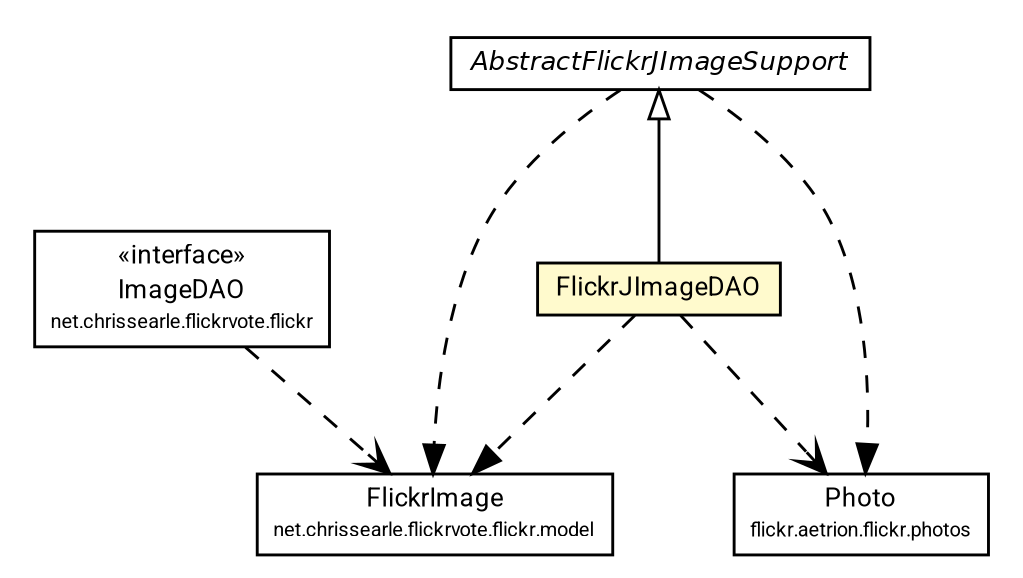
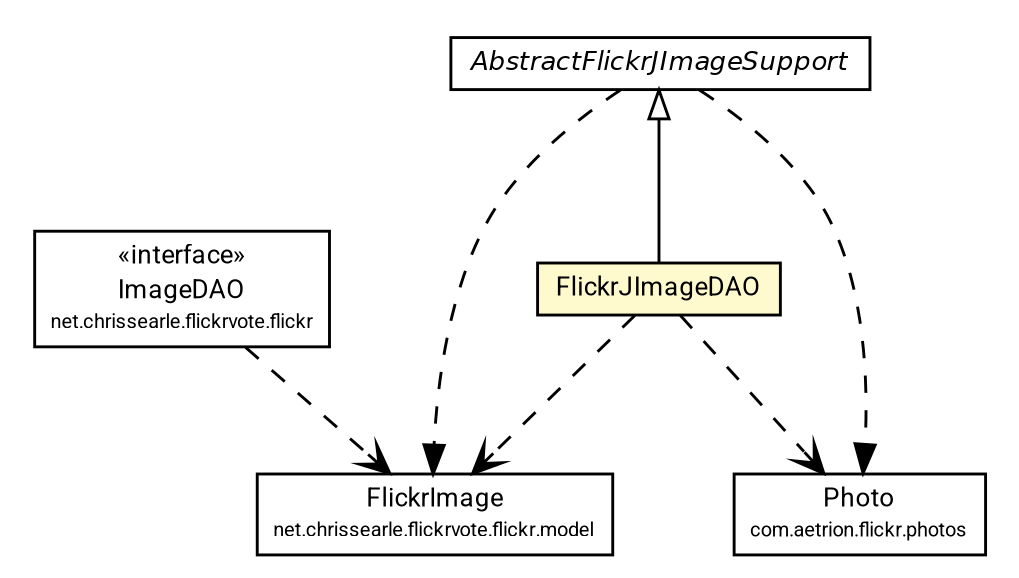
  digraph {
    fontname=Roboto
    node [fontcolor=black fontname=Roboto fontsize=9.0 shape=plaintext]
    edge [arrowhead=open color=black fontcolor=black fontname=Roboto fontsize=10.0 headport=p labelfontname=Helvetica labelfontsize=10 style=dashed tailport=p]
    n1 [label=<<table border="0" cellborder="1" cellspacing="0" cellpadding="2" port="p" href="../ImageDAO.html"> 		<tr><td><table border="0" cellspacing="0" cellpadding="1"> 			<tr><td> &laquo;interface&raquo; </td></tr> 			<tr><td> ImageDAO </td></tr> 			<tr><td><font point-size="7.0"> net.chrissearle.flickrvote.flickr </font></td></tr> 		</table></td></tr> 		</table>>]
    n2 [label=<<table border="0" cellborder="1" cellspacing="0" cellpadding="2" port="p" href="../model/FlickrImage.html"> 		<tr><td><table border="0" cellspacing="0" cellpadding="1"> 			<tr><td> FlickrImage </td></tr> 			<tr><td><font point-size="7.0"> net.chrissearle.flickrvote.flickr.model </font></td></tr> 		</table></td></tr> 		</table>>]
    n3 [label=<<table border="0" cellborder="1" cellspacing="0" cellpadding="2" port="p" bgcolor="lemonChiffon" href="./FlickrJImageDAO.html"> 		<tr><td><table border="0" cellspacing="0" cellpadding="1"> 			<tr><td> FlickrJImageDAO </td></tr> 		</table></td></tr> 		</table>>]
-   n4 [label=<<table border="0" cellborder="1" cellspacing="0" cellpadding="2" port="p"> 		<tr><td><table border="0" cellspacing="0" cellpadding="1"> 			<tr><td> Photo </td></tr> 			<tr><td><font point-size="7.0"> flickr.aetrion.flickr.photos </font></td></tr> 		</table></td></tr> 		</table>>]
+   n4 [label=<<table border="0" cellborder="1" cellspacing="0" cellpadding="2" port="p"> 		<tr><td><table border="0" cellspacing="0" cellpadding="1"> 			<tr><td> Photo </td></tr> 			<tr><td><font point-size="7.0"> com.aetrion.flickr.photos </font></td></tr> 		</table></td></tr> 		</table>>]
    n5 [label=<<table border="0" cellborder="1" cellspacing="0" cellpadding="2" port="p" href="./AbstractFlickrJImageSupport.html"> 		<tr><td><table border="0" cellspacing="0" cellpadding="1"> 			<tr><td><font face="Helvetica-Oblique"> AbstractFlickrJImageSupport </font></td></tr> 		</table></td></tr> 		</table>>]
    n1 -> n2
-   n3 -> n2 [arrowhead=normal]
+   n3 -> n2
    n3 -> n4
    n5 -> n2 [arrowhead=normal]
    n5 -> n3 [arrowtail=empty dir=back fontsize=10 arrowhead="" color="" fontcolor="" style=""]
    n5 -> n4 [arrowhead=normal]
  }
